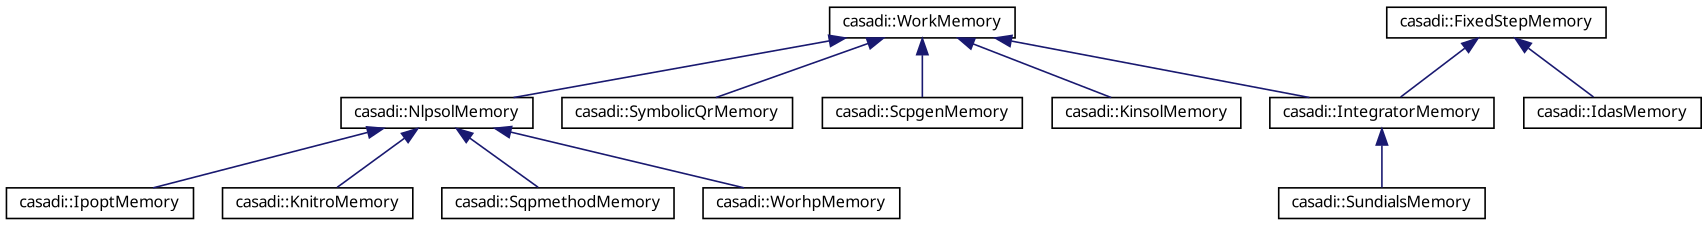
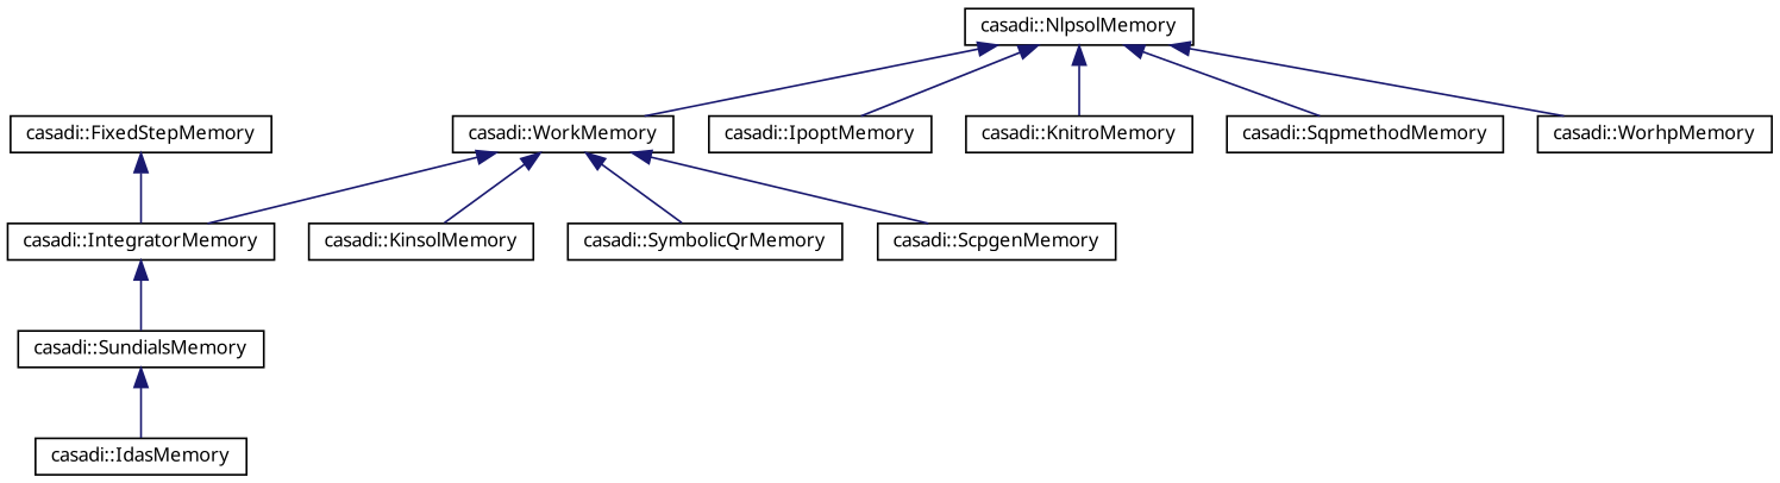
  digraph {
    rankdir=TB
    node [color=black fillcolor=white fontname="FreeSans.ttf" fontsize=10 shape=record style=filled]
    edge [color=midnightblue dir=back fontname="FreeSans.ttf" fontsize=10 labelfontname="FreeSans.ttf" labelfontsize=10 style=solid]
    n1 [height=0.2 label="casadi::WorkMemory" width=0.4]
    n2 [height=0.2 label="casadi::IntegratorMemory" width=0.4]
    n3 [height=0.2 label="casadi::KinsolMemory" width=0.4]
    n4 [height=0.2 label="casadi::NlpsolMemory" width=0.4]
    n5 [height=0.2 label="casadi::SymbolicQrMemory" width=0.4]
    n6 [height=0.2 label="casadi::ScpgenMemory" width=0.4]
    n7 [height=0.2 label="casadi::SundialsMemory" width=0.4]
    n8 [height=0.2 label="casadi::IpoptMemory" width=0.4]
    n9 [height=0.2 label="casadi::KnitroMemory" width=0.4]
    n10 [height=0.2 label="casadi::SqpmethodMemory" width=0.4]
    n11 [height=0.2 label="casadi::WorhpMemory" width=0.4]
    n12 [height=0.2 label="casadi::FixedStepMemory" width=0.4]
    n13 [height=0.2 label="casadi::IdasMemory" width=0.4]
    n1 -> n2
    n1 -> n3
-   n1 -> n4
+   n4 -> n1
    n1 -> n5
    n1 -> n6
    n2 -> n7
    n4 -> n8
    n4 -> n9
    n4 -> n10
    n4 -> n11
-   n12 -> n13
+   n7 -> n13
    n12 -> n2
  }
